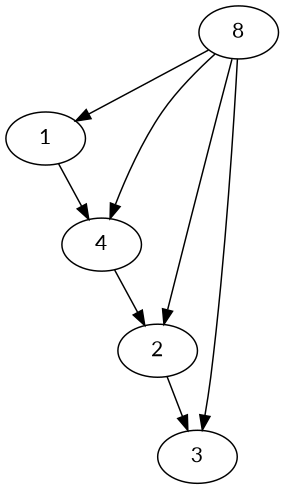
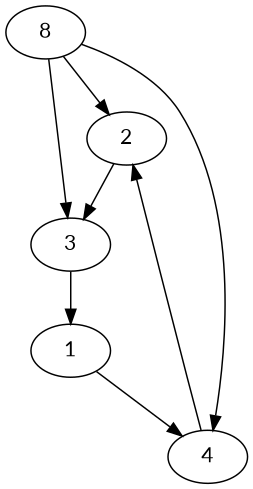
  strict digraph {
    fontname=Lato
    node [fontname=Lato]
    edge [fontname=Lato]
    n1 [label=8 var_name=0]
    1 [var_name=1]
    2 [var_name=2]
    3 [var_name=3]
    4 [var_name=4]
-   n1 -> 1 [noise_sd=0.13540353598840743 weight=-8.819045660888694]
+   3 -> 1 [noise_sd=0.13540353598840743 weight=-8.819045660888694]
    n1 -> 2 [noise_sd=1.491739873818949 weight=0.2544924913893265]
    n1 -> 3 [noise_sd=0.9829560577786705 weight=7.2690108484244895]
    n1 -> 4 [noise_sd=1.0042412552118385 weight=5.560249574383921]
    1 -> 4 [noise_sd=0.42752177073665937 weight=4.331046209305406]
    2 -> 3 [noise_sd=1.8266701113203345 weight=7.336260903201172]
    4 -> 2 [noise_sd=0.570219666300832 weight=-0.13151327696313508]
  }
